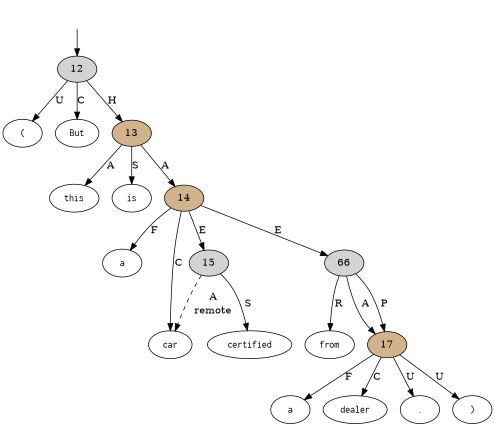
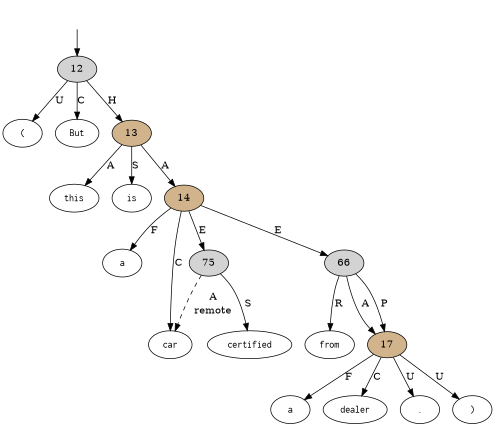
  digraph {
    node [shape=oval]
    top [style=invis shape=""]
    12 [fillcolor=lightgrey style=filled shape=""]
    n3 [label=<<table align="center" border="0" cellspacing="0"><tr><td colspan="2"><font face="Courier">(</font></td></tr></table>>]
    n4 [label=<<table align="center" border="0" cellspacing="0"><tr><td colspan="2"><font face="Courier">But</font></td></tr></table>>]
    13 [fillcolor=tan style=filled shape=""]
    n6 [label=<<table align="center" border="0" cellspacing="0"><tr><td colspan="2"><font face="Courier">this</font></td></tr></table>>]
    n7 [label=<<table align="center" border="0" cellspacing="0"><tr><td colspan="2"><font face="Courier">is</font></td></tr></table>>]
    14 [fillcolor=tan style=filled shape=""]
    n9 [label=<<table align="center" border="0" cellspacing="0"><tr><td colspan="2"><font face="Courier">a</font></td></tr></table>>]
    n10 [label=<<table align="center" border="0" cellspacing="0"><tr><td colspan="2"><font face="Courier">certified</font></td></tr></table>>]
    n11 [label=<<table align="center" border="0" cellspacing="0"><tr><td colspan="2"><font face="Courier">car</font></td></tr></table>>]
    n12 [label=<<table align="center" border="0" cellspacing="0"><tr><td colspan="2"><font face="Courier">from</font></td></tr></table>>]
    n13 [label=<<table align="center" border="0" cellspacing="0"><tr><td colspan="2"><font face="Courier">a</font></td></tr></table>>]
    n14 [label=<<table align="center" border="0" cellspacing="0"><tr><td colspan="2"><font face="Courier">dealer</font></td></tr></table>>]
    n15 [label=<<table align="center" border="0" cellspacing="0"><tr><td colspan="2"><font face="Courier">.</font></td></tr></table>>]
    n16 [label=<<table align="center" border="0" cellspacing="0"><tr><td colspan="2"><font face="Courier">)</font></td></tr></table>>]
-   15 [fillcolor=lightgrey style=filled shape=""]
+   15 [fillcolor=lightgrey style=filled label=75 shape=""]
    n18 [fillcolor=lightgrey label=66 style=filled shape=""]
    17 [fillcolor=tan style=filled shape=""]
    top -> 12
    12 -> n3 [label=U]
    12 -> n4 [label=C]
    12 -> 13 [label=H]
    13 -> n6 [label=A]
    13 -> n7 [label=S]
    13 -> 14 [label=A]
    14 -> n9 [label=F]
    14 -> n11 [label=C]
    14 -> 15 [label=E]
    14 -> n18 [label=E]
    15 -> n10 [label=S]
    15 -> n11 [label=<<table align="center" border="0" cellspacing="0"><tr><td colspan="1">A</td></tr><tr><td>remote</td></tr></table>> style=dashed]
    n18 -> n12 [label=R]
    n18 -> 17 [label=A]
    n18 -> 17 [label=P]
    17 -> n13 [label=F]
    17 -> n14 [label=C]
    17 -> n15 [label=U]
    17 -> n16 [label=U]
  }
